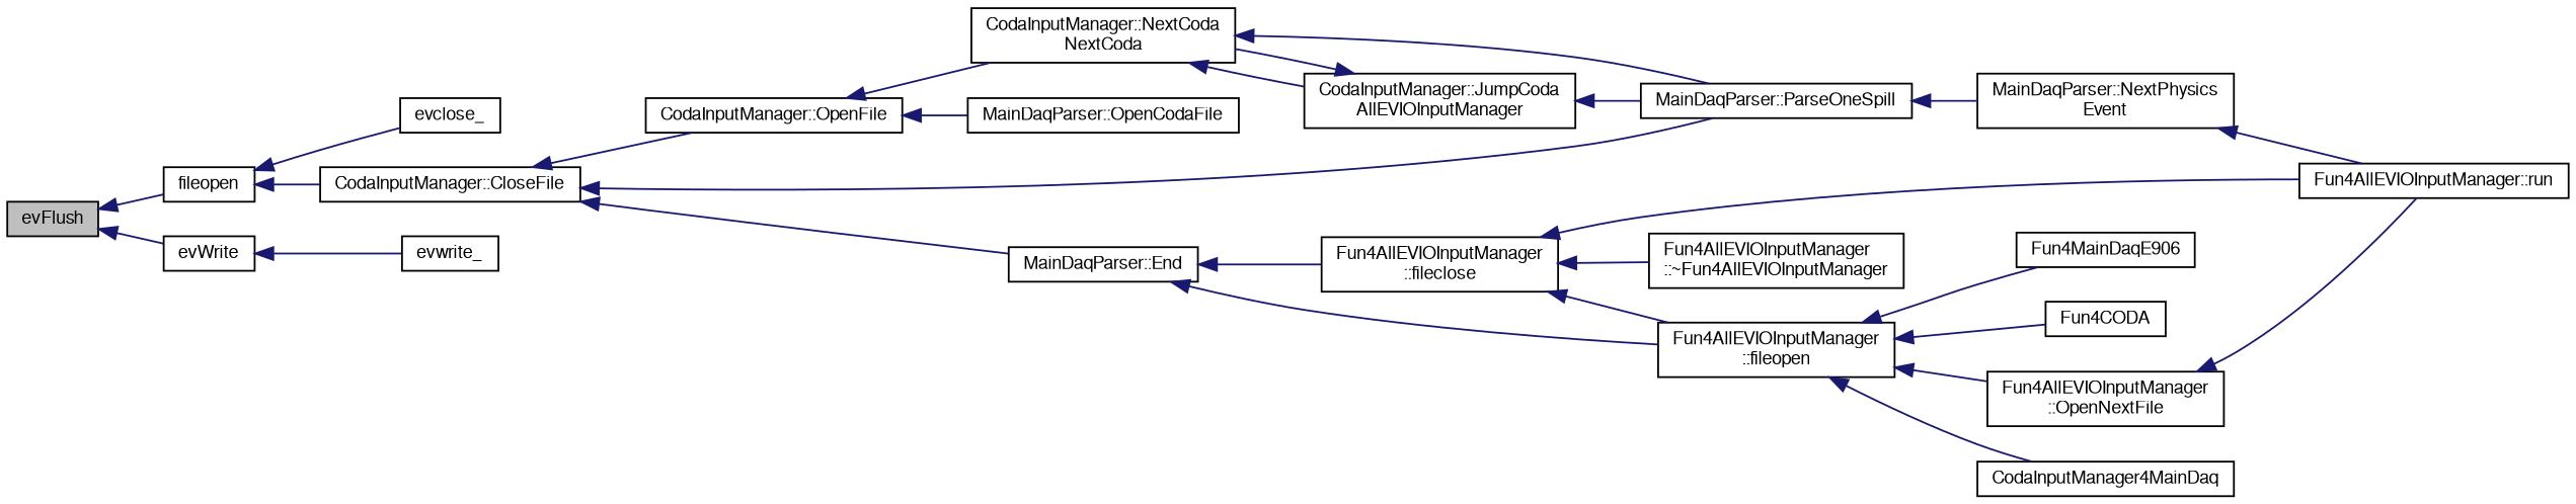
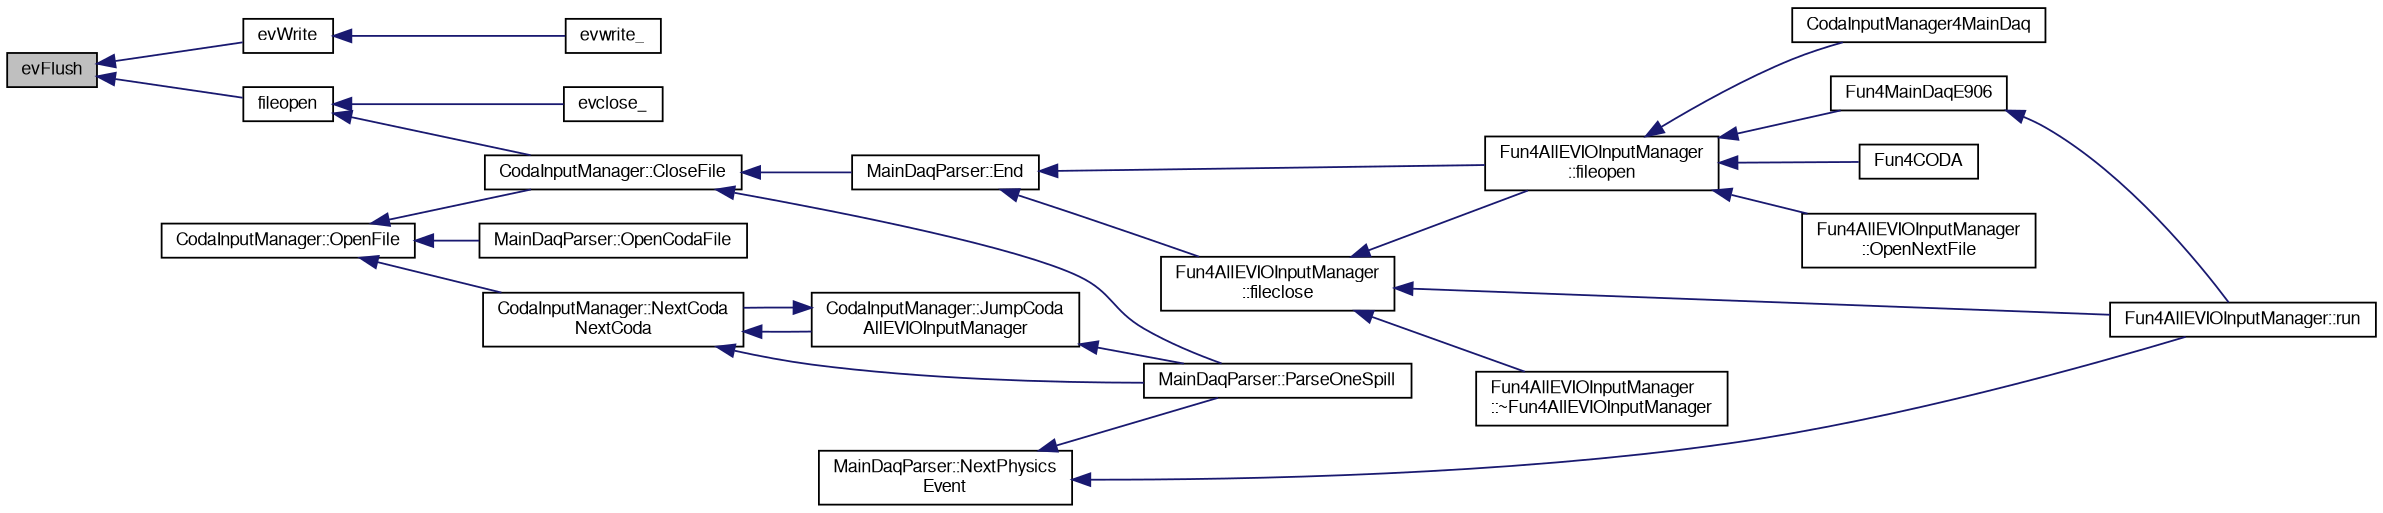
  digraph {
    rankdir=LR
    node [color=black fontname=FreeSans fontsize=10 shape=record]
    edge [color=midnightblue dir=back fontname=FreeSans fontsize=10 labelfontname=FreeSans labelfontsize=10 style=solid]
    n1 [fillcolor=grey75 fontcolor=black height=0.2 label=evFlush style=filled width=0.4]
    n2 [height=0.2 label=fileopen width=0.4]
    n3 [height=0.2 label=evWrite width=0.4]
    n4 [height=0.2 label="CodaInputManager::CloseFile" width=0.4]
    n5 [height=0.2 label=evclose_ width=0.4]
    n6 [height=0.2 label=evwrite_ width=0.4]
    n7 [height=0.2 label="CodaInputManager::OpenFile" width=0.4]
    n8 [height=0.2 label="MainDaqParser::End" width=0.4]
    n9 [height=0.2 label="MainDaqParser::ParseOneSpill" width=0.4]
    n10 [height=0.2 label="CodaInputManager::NextCoda\lNextCoda" width=0.4]
    n11 [height=0.2 label="MainDaqParser::OpenCodaFile" width=0.4]
    n12 [height=0.2 label="Fun4AllEVIOInputManager\l::fileopen" width=0.4]
    n13 [height=0.2 label="Fun4AllEVIOInputManager\l::fileclose" width=0.4]
    n14 [height=0.2 label="CodaInputManager::JumpCoda\lAllEVIOInputManager" width=0.4]
    n15 [height=0.2 label="MainDaqParser::NextPhysics\lEvent" width=0.4]
    n16 [height=0.2 label="Fun4AllEVIOInputManager::run" width=0.4]
    n17 [height=0.2 label=Fun4CODA width=0.4]
    n18 [height=0.2 label="Fun4AllEVIOInputManager\l::OpenNextFile" width=0.4]
    n19 [height=0.2 label=CodaInputManager4MainDaq width=0.4]
    n20 [height=0.2 label=Fun4MainDaqE906 width=0.4]
    n21 [height=0.2 label="Fun4AllEVIOInputManager\l::~Fun4AllEVIOInputManager" width=0.4]
    n1 -> n2
    n1 -> n3
    n2 -> n4
    n2 -> n5
    n3 -> n6
-   n4 -> n7
+   n7 -> n4
    n4 -> n8
    n4 -> n9
    n7 -> n10
    n7 -> n11
    n8 -> n12
    n8 -> n13
-   n9 -> n15
+   n15 -> n9
    n10 -> n9
    n10 -> n14
    n12 -> n17
    n12 -> n18
    n12 -> n19
    n12 -> n20
    n13 -> n12
    n13 -> n16
    n13 -> n21
    n14 -> n9
    n14 -> n10
    n15 -> n16
-   n18 -> n16
+   n20 -> n16
  }
